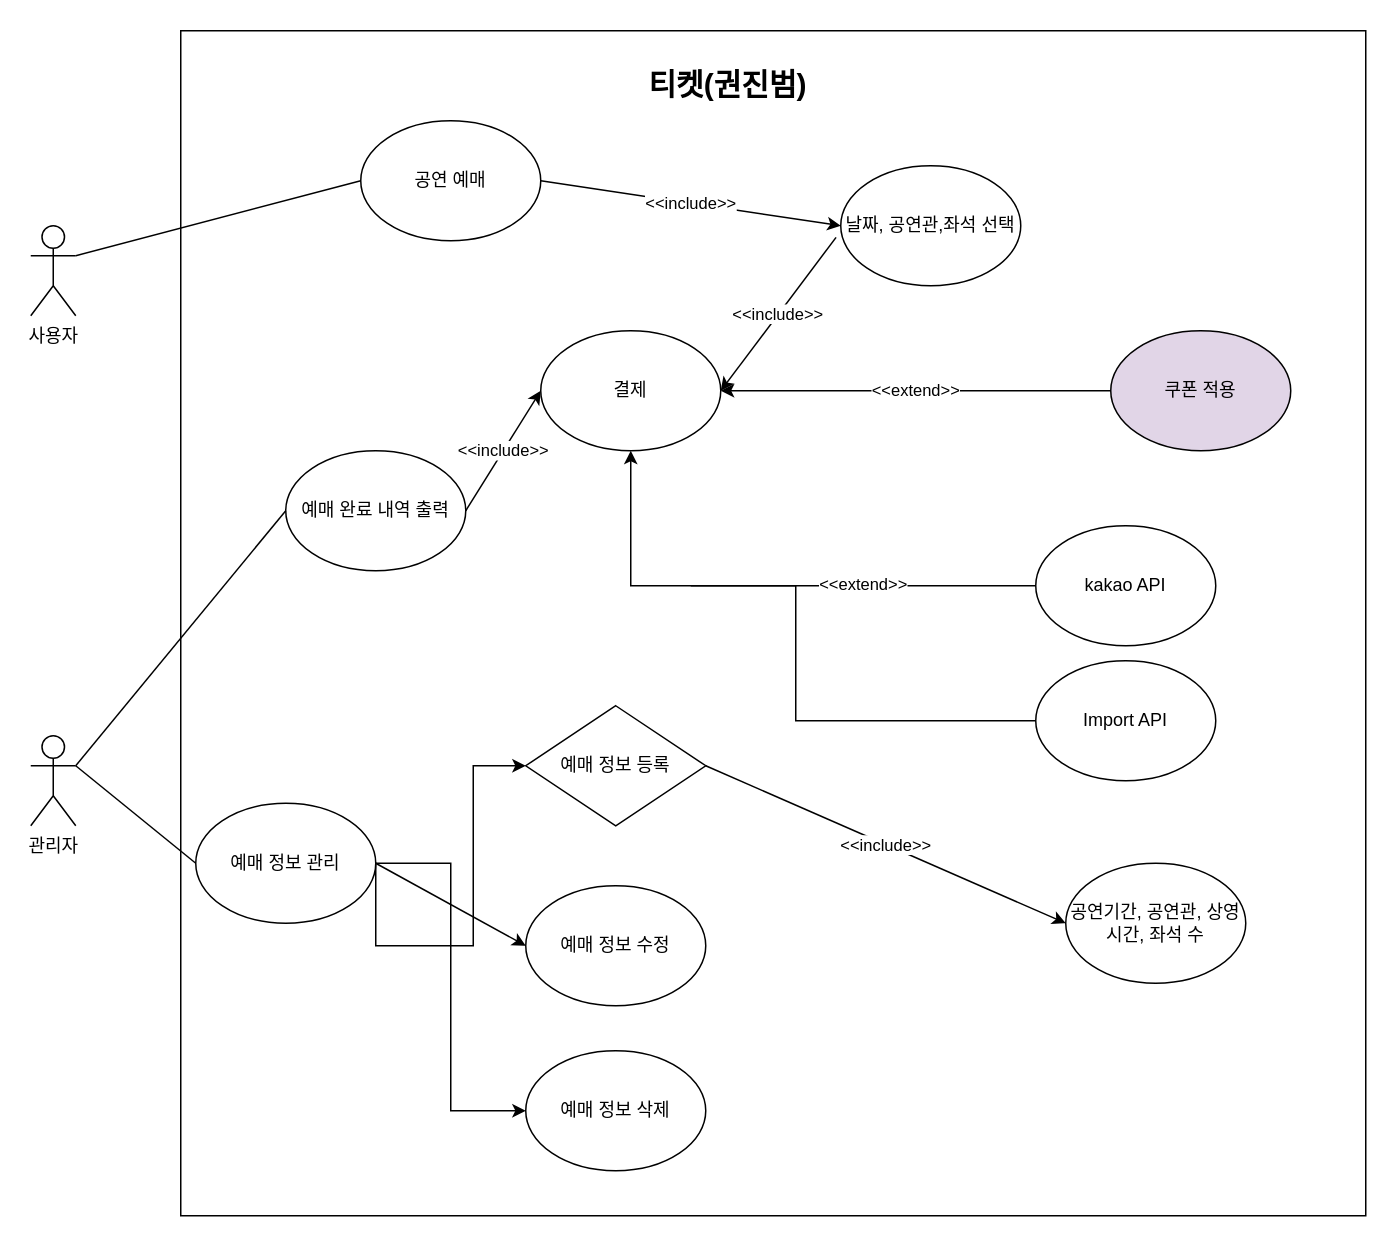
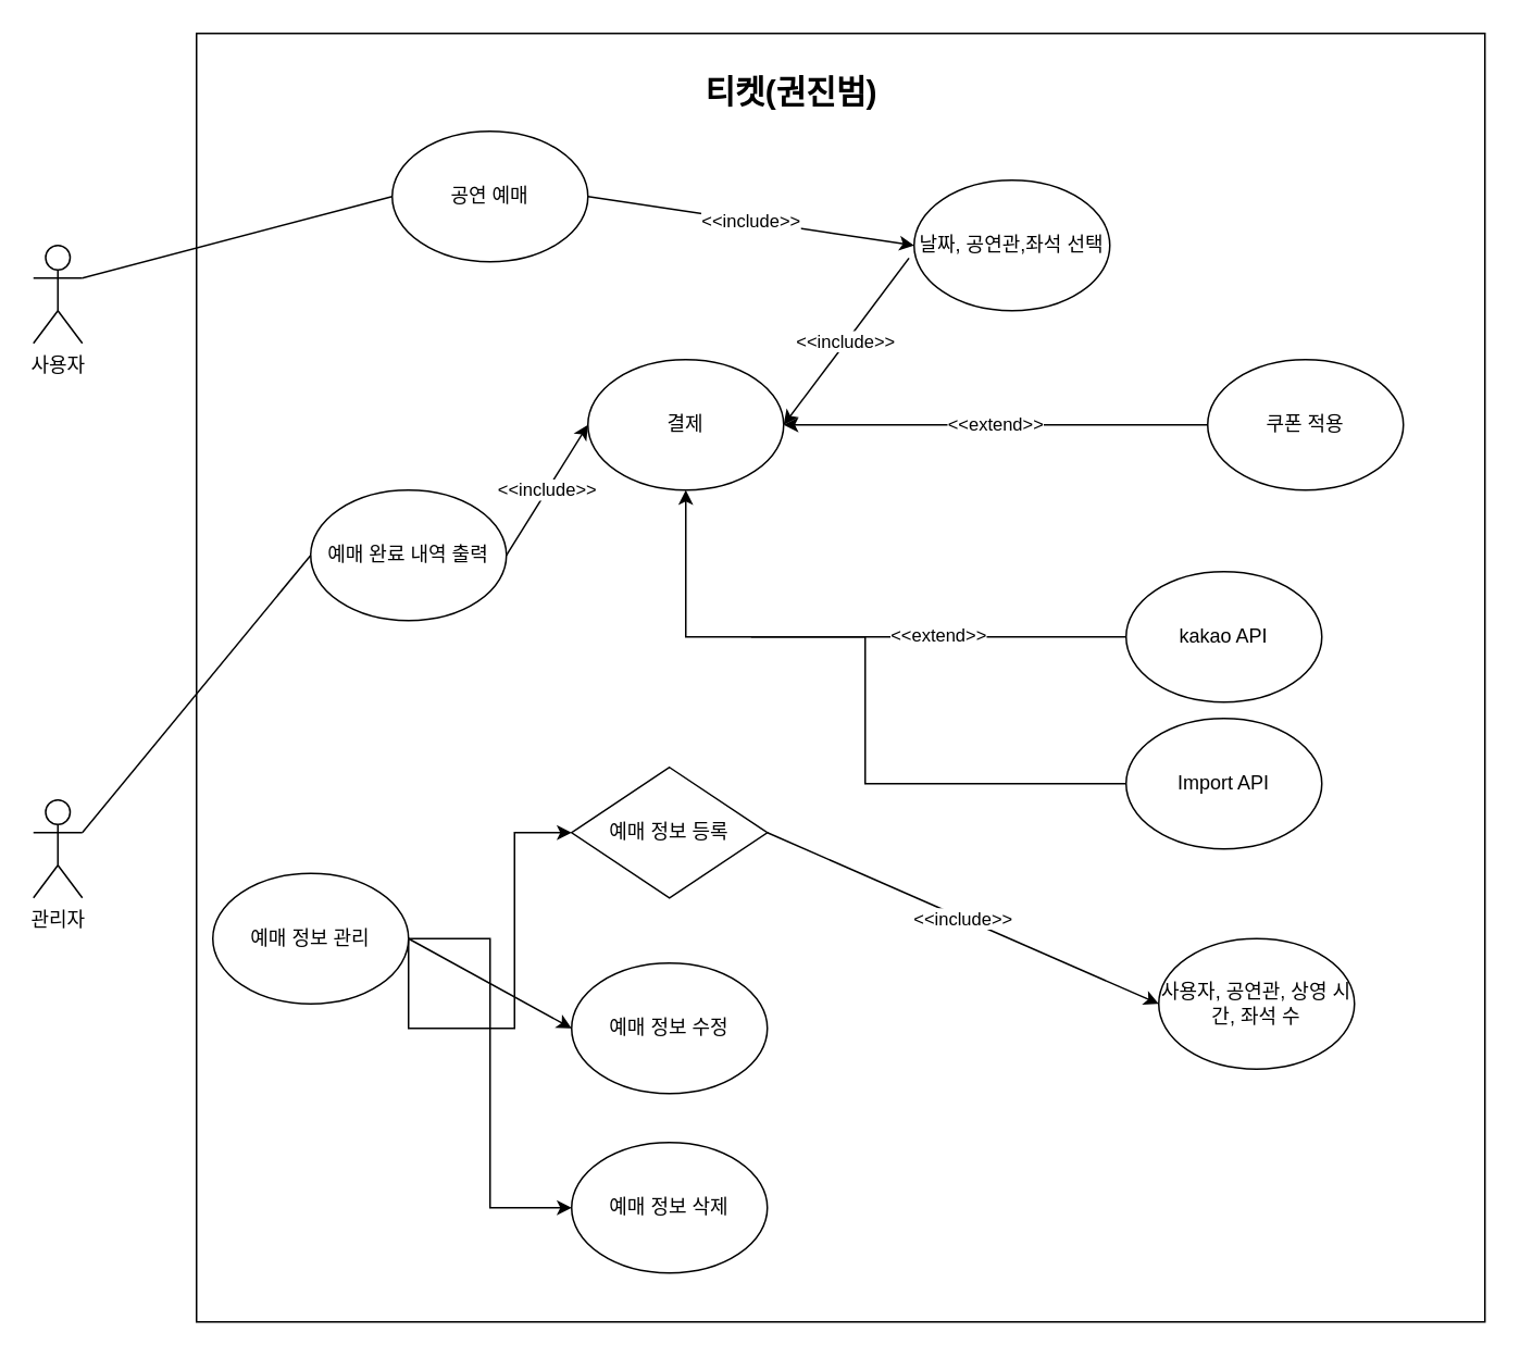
  <mxCell id="0" />
  <mxCell id="1" parent="0" />
  <mxCell id="2" value="" style="whiteSpace=wrap;html=1;aspect=fixed;" vertex="1" parent="1"><mxGeometry x="120" y="20" width="790" height="790" as="geometry" /></mxCell>
  <mxCell id="3" style="rounded=0;orthogonalLoop=1;jettySize=auto;html=1;exitX=1;exitY=0.333;exitDx=0;exitDy=0;exitPerimeter=0;entryX=0;entryY=0.5;entryDx=0;entryDy=0;endArrow=none;endFill=0;" edge="1" parent="1" source="4" target="5"><mxGeometry relative="1" as="geometry" /></mxCell>
  <mxCell id="4" value="사용자" style="shape=umlActor;verticalLabelPosition=bottom;verticalAlign=top;html=1;outlineConnect=0;" vertex="1" parent="1"><mxGeometry x="20" y="150" width="30" height="60" as="geometry" /></mxCell>
  <mxCell id="5" value="공연 예매" style="ellipse;whiteSpace=wrap;html=1;" vertex="1" parent="1"><mxGeometry x="240" y="80" width="120" height="80" as="geometry" /></mxCell>
  <mxCell id="6" value="&lt;span style=&quot;color: rgb(0, 0, 0); font-family: Helvetica; font-size: 11px; font-style: normal; font-variant-ligatures: normal; font-variant-caps: normal; font-weight: 400; letter-spacing: normal; orphans: 2; text-align: center; text-indent: 0px; text-transform: none; widows: 2; word-spacing: 0px; -webkit-text-stroke-width: 0px; background-color: rgb(255, 255, 255); text-decoration-thickness: initial; text-decoration-style: initial; text-decoration-color: initial; float: none; display: inline !important;&quot;&gt;&amp;lt;&amp;lt;include&amp;gt;&amp;gt;&lt;/span&gt;" style="endArrow=classic;html=1;rounded=0;entryX=0;entryY=0.5;entryDx=0;entryDy=0;exitX=1;exitY=0.5;exitDx=0;exitDy=0;" edge="1" parent="1" source="5" target="7"><mxGeometry width="50" height="50" relative="1" as="geometry"><mxPoint x="270" y="60" as="sourcePoint" /><mxPoint x="410" y="110" as="targetPoint" /></mxGeometry></mxCell>
  <mxCell id="7" value="날짜, 공연관,좌석 선택" style="ellipse;whiteSpace=wrap;html=1;" vertex="1" parent="1"><mxGeometry x="560" y="110" width="120" height="80" as="geometry" /></mxCell>
  <mxCell id="8" value="&amp;lt;&amp;lt;include&amp;gt;&amp;gt;" style="endArrow=classic;html=1;rounded=0;exitX=-0.026;exitY=0.597;exitDx=0;exitDy=0;entryX=1;entryY=0.5;entryDx=0;entryDy=0;exitPerimeter=0;" edge="1" parent="1" target="9" source="7"><mxGeometry width="50" height="50" relative="1" as="geometry"><mxPoint x="480" y="60" as="sourcePoint" /><mxPoint x="540" y="60" as="targetPoint" /></mxGeometry></mxCell>
  <mxCell id="9" value="결제" style="ellipse;whiteSpace=wrap;html=1;" vertex="1" parent="1"><mxGeometry x="360" y="220" width="120" height="80" as="geometry" /></mxCell>
  <mxCell id="10" value="&amp;lt;&amp;lt;extend&amp;gt;&amp;gt;" style="endArrow=classic;html=1;rounded=0;entryX=1;entryY=0.5;entryDx=0;entryDy=0;exitX=0;exitY=0.5;exitDx=0;exitDy=0;" edge="1" parent="1" source="11" target="9"><mxGeometry width="50" height="50" relative="1" as="geometry"><mxPoint x="740" y="160" as="sourcePoint" /><mxPoint x="520" y="260" as="targetPoint" /></mxGeometry></mxCell>
- <mxCell id="11" value="쿠폰 적용" style="ellipse;whiteSpace=wrap;html=1;fillColor=#e1d5e7;" vertex="1" parent="1"><mxGeometry x="740" y="220" width="120" height="80" as="geometry" /></mxCell>
+ <mxCell id="11" value="쿠폰 적용" style="ellipse;whiteSpace=wrap;html=1;" vertex="1" parent="1"><mxGeometry x="740" y="220" width="120" height="80" as="geometry" /></mxCell>
  <mxCell id="12" value="&lt;font style=&quot;font-size: 20px;&quot;&gt;&lt;b&gt;티켓(권진범)&lt;/b&gt;&lt;/font&gt;" style="text;html=1;strokeColor=none;fillColor=none;align=center;verticalAlign=middle;whiteSpace=wrap;rounded=0;" vertex="1" parent="1"><mxGeometry x="420" y="40" width="130" height="30" as="geometry" /></mxCell>
- <mxCell id="13" style="rounded=0;orthogonalLoop=1;jettySize=auto;html=1;exitX=1;exitY=0.333;exitDx=0;exitDy=0;exitPerimeter=0;entryX=0;entryY=0.5;entryDx=0;entryDy=0;endArrow=none;endFill=0;" edge="1" parent="1" source="14" target="15"><mxGeometry relative="1" as="geometry" /></mxCell>
  <mxCell id="14" value="관리자" style="shape=umlActor;verticalLabelPosition=bottom;verticalAlign=top;html=1;outlineConnect=0;" vertex="1" parent="1"><mxGeometry x="20" y="490" width="30" height="60" as="geometry" /></mxCell>
  <mxCell id="15" value="예매 정보 관리" style="ellipse;whiteSpace=wrap;html=1;" vertex="1" parent="1"><mxGeometry x="130" y="535" width="120" height="80" as="geometry" /></mxCell>
  <mxCell id="16" value="&lt;span style=&quot;color: rgb(0, 0, 0); font-family: Helvetica; font-size: 11px; font-style: normal; font-variant-ligatures: normal; font-variant-caps: normal; font-weight: 400; letter-spacing: normal; orphans: 2; text-align: center; text-indent: 0px; text-transform: none; widows: 2; word-spacing: 0px; -webkit-text-stroke-width: 0px; background-color: rgb(255, 255, 255); text-decoration-thickness: initial; text-decoration-style: initial; text-decoration-color: initial; float: none; display: inline !important;&quot;&gt;&amp;lt;&amp;lt;include&amp;gt;&amp;gt;&lt;/span&gt;" style="endArrow=classic;html=1;rounded=0;entryX=0;entryY=0.5;entryDx=0;entryDy=0;exitX=1;exitY=0.5;exitDx=0;exitDy=0;" edge="1" parent="1" target="17" source="26"><mxGeometry width="50" height="50" relative="1" as="geometry"><mxPoint x="550" y="560" as="sourcePoint" /><mxPoint x="430" y="370" as="targetPoint" /></mxGeometry></mxCell>
- <mxCell id="17" value="공연기간, 공연관, 상영 시간, 좌석 수" style="ellipse;whiteSpace=wrap;html=1;" vertex="1" parent="1"><mxGeometry x="710" y="575" width="120" height="80" as="geometry" /></mxCell>
+ <mxCell id="17" value="사용자, 공연관, 상영 시간, 좌석 수" style="ellipse;whiteSpace=wrap;html=1;" vertex="1" parent="1"><mxGeometry x="710" y="575" width="120" height="80" as="geometry" /></mxCell>
  <mxCell id="18" value="kakao API" style="ellipse;whiteSpace=wrap;html=1;" vertex="1" parent="1"><mxGeometry x="690" y="350" width="120" height="80" as="geometry" /></mxCell>
  <mxCell id="19" value="" style="endArrow=classic;html=1;rounded=0;entryX=0.5;entryY=1;entryDx=0;entryDy=0;exitX=0;exitY=0.5;exitDx=0;exitDy=0;edgeStyle=orthogonalEdgeStyle;" edge="1" parent="1" source="18" target="9"><mxGeometry width="50" height="50" relative="1" as="geometry"><mxPoint x="190" y="470" as="sourcePoint" /><mxPoint x="240" y="420" as="targetPoint" /></mxGeometry></mxCell>
  <mxCell id="20" value="&amp;lt;&amp;lt;extend&amp;gt;&amp;gt;" style="edgeLabel;html=1;align=center;verticalAlign=middle;resizable=0;points=[];" vertex="1" connectable="0" parent="19"><mxGeometry x="-0.353" y="-2" relative="1" as="geometry"><mxPoint as="offset" /></mxGeometry></mxCell>
  <mxCell id="21" value="Import API" style="ellipse;whiteSpace=wrap;html=1;" vertex="1" parent="1"><mxGeometry x="690" y="440" width="120" height="80" as="geometry" /></mxCell>
  <mxCell id="22" value="" style="endArrow=none;html=1;rounded=0;exitX=0;exitY=0.5;exitDx=0;exitDy=0;edgeStyle=orthogonalEdgeStyle;" edge="1" parent="1" source="21"><mxGeometry width="50" height="50" relative="1" as="geometry"><mxPoint x="190" y="470" as="sourcePoint" /><mxPoint x="460" y="390" as="targetPoint" /><Array as="points"><mxPoint x="530" y="480" /><mxPoint x="530" y="390" /></Array></mxGeometry></mxCell>
  <mxCell id="23" value="&amp;lt;&amp;lt;include&amp;gt;&amp;gt;" style="endArrow=classic;html=1;rounded=0;entryX=0;entryY=0.5;entryDx=0;entryDy=0;exitX=1;exitY=0.5;exitDx=0;exitDy=0;" edge="1" parent="1" source="24" target="9"><mxGeometry width="50" height="50" relative="1" as="geometry"><mxPoint x="230" y="310" as="sourcePoint" /><mxPoint x="120" y="342" as="targetPoint" /></mxGeometry></mxCell>
  <mxCell id="24" value="예매 완료 내역 출력" style="ellipse;whiteSpace=wrap;html=1;" vertex="1" parent="1"><mxGeometry x="190" y="300" width="120" height="80" as="geometry" /></mxCell>
  <mxCell id="25" style="rounded=0;orthogonalLoop=1;jettySize=auto;html=1;entryX=0;entryY=0.5;entryDx=0;entryDy=0;endArrow=none;endFill=0;exitX=1;exitY=0.333;exitDx=0;exitDy=0;exitPerimeter=0;" edge="1" parent="1" source="14" target="24"><mxGeometry relative="1" as="geometry"><mxPoint x="90" y="520" as="sourcePoint" /><mxPoint x="260" y="500" as="targetPoint" /></mxGeometry></mxCell>
  <mxCell id="26" value="예매 정보 등록" style="rhombus;whiteSpace=wrap;html=1;" vertex="1" parent="1"><mxGeometry x="350" y="470" width="120" height="80" as="geometry" /></mxCell>
  <mxCell id="27" value="" style="endArrow=classic;html=1;rounded=0;entryX=0;entryY=0.5;entryDx=0;entryDy=0;exitX=1;exitY=0.5;exitDx=0;exitDy=0;edgeStyle=orthogonalEdgeStyle;" edge="1" parent="1" source="15" target="26"><mxGeometry x="0.009" width="50" height="50" relative="1" as="geometry"><mxPoint x="300" y="670" as="sourcePoint" /><mxPoint x="350" y="590" as="targetPoint" /><Array as="points"><mxPoint x="315" y="630" /><mxPoint x="315" y="510" /></Array><mxPoint as="offset" /></mxGeometry></mxCell>
  <mxCell id="28" value="예매 정보 수정" style="ellipse;whiteSpace=wrap;html=1;" vertex="1" parent="1"><mxGeometry x="350" y="590" width="120" height="80" as="geometry" /></mxCell>
  <mxCell id="29" value="예매 정보 삭제" style="ellipse;whiteSpace=wrap;html=1;" vertex="1" parent="1"><mxGeometry x="350" y="700" width="120" height="80" as="geometry" /></mxCell>
  <mxCell id="30" value="" style="endArrow=classic;html=1;rounded=0;entryX=0;entryY=0.5;entryDx=0;entryDy=0;exitX=1;exitY=0.5;exitDx=0;exitDy=0;" edge="1" parent="1" source="15" target="28"><mxGeometry width="50" height="50" relative="1" as="geometry"><mxPoint x="250" y="740" as="sourcePoint" /><mxPoint x="300" y="690" as="targetPoint" /></mxGeometry></mxCell>
  <mxCell id="31" value="" style="endArrow=classic;html=1;rounded=0;entryX=0;entryY=0.5;entryDx=0;entryDy=0;exitX=1;exitY=0.5;exitDx=0;exitDy=0;edgeStyle=orthogonalEdgeStyle;" edge="1" parent="1" source="15" target="29"><mxGeometry x="0.009" width="50" height="50" relative="1" as="geometry"><mxPoint x="290" y="640" as="sourcePoint" /><mxPoint x="360" y="520" as="targetPoint" /><mxPoint as="offset" /></mxGeometry></mxCell>
